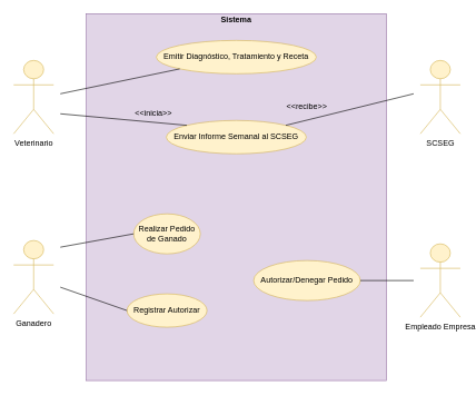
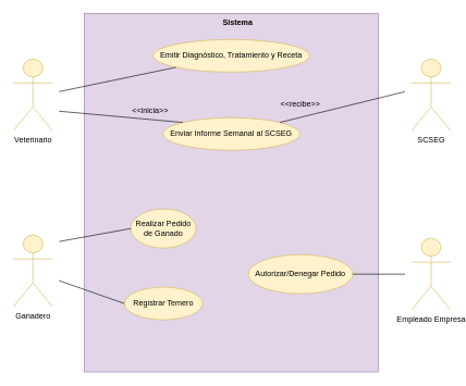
  <mxCell id="0" />
  <mxCell id="1" parent="0" />
  <mxCell id="2" value="" style="rounded=0;whiteSpace=wrap;html=1;fillColor=#e1d5e7;strokeColor=#9673a6;" vertex="1" parent="1"><mxGeometry x="129" y="20" width="450" height="550" as="geometry" /></mxCell>
  <mxCell id="3" value="Emitir Diagnóstico, Tratamiento y Receta" style="ellipse;whiteSpace=wrap;html=1;fillColor=#fff2cc;strokeColor=#d6b656;" vertex="1" parent="1"><mxGeometry x="234" y="60" width="240" height="50" as="geometry" /></mxCell>
  <mxCell id="4" value="Enviar Informe Semanal al SCSEG" style="ellipse;whiteSpace=wrap;html=1;fillColor=#fff2cc;strokeColor=#d6b656;" vertex="1" parent="1"><mxGeometry x="249" y="180" width="210" height="50" as="geometry" /></mxCell>
  <mxCell id="5" value="Realizar Pedido de Ganado" style="ellipse;whiteSpace=wrap;html=1;fillColor=#fff2cc;strokeColor=#d6b656;" vertex="1" parent="1"><mxGeometry x="200" y="320" width="100" height="60" as="geometry" /></mxCell>
- <mxCell id="6" value="Registrar Autorizar" style="ellipse;whiteSpace=wrap;html=1;fillColor=#fff2cc;strokeColor=#d6b656;" vertex="1" parent="1"><mxGeometry x="190" y="440" width="120" height="50" as="geometry" /></mxCell>
+ <mxCell id="6" value="Registrar Temero" style="ellipse;whiteSpace=wrap;html=1;fillColor=#fff2cc;strokeColor=#d6b656;" vertex="1" parent="1"><mxGeometry x="190" y="440" width="120" height="50" as="geometry" /></mxCell>
  <mxCell id="7" value="Autorizar/Denegar Pedido" style="ellipse;whiteSpace=wrap;html=1;fillColor=#fff2cc;strokeColor=#d6b656;" vertex="1" parent="1"><mxGeometry x="380" y="390" width="160" height="60" as="geometry" /></mxCell>
  <mxCell id="8" value="Veterinario" style="shape=umlActor;verticalLabelPosition=bottom;verticalAlign=top;html=1;outlineConnect=0;fillColor=#fff2cc;strokeColor=#d6b656;" vertex="1" parent="1"><mxGeometry x="20" y="90" width="60" height="110" as="geometry" /></mxCell>
  <mxCell id="9" value="" style="endArrow=none;html=1;entryX=0;entryY=1;entryDx=0;entryDy=0;" edge="1" parent="1" target="3"><mxGeometry width="50" height="50" relative="1" as="geometry"><mxPoint x="90" y="140" as="sourcePoint" /><mxPoint x="440" y="280" as="targetPoint" /></mxGeometry></mxCell>
  <mxCell id="10" value="" style="endArrow=none;html=1;entryX=0;entryY=0;entryDx=0;entryDy=0;" edge="1" parent="1" target="4"><mxGeometry width="50" height="50" relative="1" as="geometry"><mxPoint x="90" y="170" as="sourcePoint" /><mxPoint x="440" y="280" as="targetPoint" /></mxGeometry></mxCell>
  <mxCell id="11" value="&amp;lt;&amp;lt;inicia&amp;gt;&amp;gt;" style="text;html=1;strokeColor=none;fillColor=none;align=center;verticalAlign=middle;whiteSpace=wrap;rounded=0;" vertex="1" parent="1"><mxGeometry x="200" y="160" width="60" height="20" as="geometry" /></mxCell>
  <mxCell id="12" value="SCSEG" style="shape=umlActor;verticalLabelPosition=bottom;verticalAlign=top;html=1;outlineConnect=0;fillColor=#fff2cc;strokeColor=#d6b656;" vertex="1" parent="1"><mxGeometry x="630" y="90" width="60" height="110" as="geometry" /></mxCell>
  <mxCell id="13" value="" style="endArrow=none;html=1;exitX=1;exitY=0;exitDx=0;exitDy=0;" edge="1" parent="1" source="4"><mxGeometry width="50" height="50" relative="1" as="geometry"><mxPoint x="390" y="320" as="sourcePoint" /><mxPoint x="620" y="140" as="targetPoint" /></mxGeometry></mxCell>
  <mxCell id="14" value="&amp;lt;&amp;lt;recibe&amp;gt;&amp;gt;" style="text;html=1;strokeColor=none;fillColor=none;align=center;verticalAlign=middle;whiteSpace=wrap;rounded=0;" vertex="1" parent="1"><mxGeometry x="425" y="150" width="70" height="20" as="geometry" /></mxCell>
  <mxCell id="15" value="Ganadero" style="shape=umlActor;verticalLabelPosition=bottom;verticalAlign=top;html=1;outlineConnect=0;fillColor=#fff2cc;strokeColor=#d6b656;" vertex="1" parent="1"><mxGeometry x="20" y="360" width="60" height="110" as="geometry" /></mxCell>
  <mxCell id="16" value="" style="endArrow=none;html=1;entryX=0;entryY=0.5;entryDx=0;entryDy=0;" edge="1" parent="1" target="5"><mxGeometry width="50" height="50" relative="1" as="geometry"><mxPoint x="90" y="370" as="sourcePoint" /><mxPoint x="440" y="360" as="targetPoint" /></mxGeometry></mxCell>
  <mxCell id="17" value="" style="endArrow=none;html=1;entryX=0;entryY=0.5;entryDx=0;entryDy=0;" edge="1" parent="1" target="6"><mxGeometry width="50" height="50" relative="1" as="geometry"><mxPoint x="90" y="430" as="sourcePoint" /><mxPoint x="210" y="360" as="targetPoint" /></mxGeometry></mxCell>
- <mxCell id="18" value="Sistema" style="text;html=1;strokeColor=none;fillColor=none;align=center;verticalAlign=middle;whiteSpace=wrap;rounded=0;fontStyle=1" vertex="1" parent="1"><mxGeometry x="334" y="20" width="40" height="20" as="geometry" /></mxCell>
+ <mxCell id="18" value="Sistema" style="text;html=1;strokeColor=none;fillColor=none;align=center;verticalAlign=middle;whiteSpace=wrap;rounded=0;fontStyle=1" vertex="1" parent="1"><mxGeometry x="344" y="25" width="40" height="20" as="geometry" /></mxCell>
  <mxCell id="19" value="Empleado Empresa" style="shape=umlActor;verticalLabelPosition=bottom;verticalAlign=top;html=1;outlineConnect=0;fillColor=#fff2cc;strokeColor=#d6b656;" vertex="1" parent="1"><mxGeometry x="630" y="365" width="60" height="110" as="geometry" /></mxCell>
  <mxCell id="20" value="" style="endArrow=none;html=1;exitX=1;exitY=0.5;exitDx=0;exitDy=0;" edge="1" parent="1" source="7"><mxGeometry width="50" height="50" relative="1" as="geometry"><mxPoint x="390" y="320" as="sourcePoint" /><mxPoint x="620" y="420" as="targetPoint" /></mxGeometry></mxCell>
